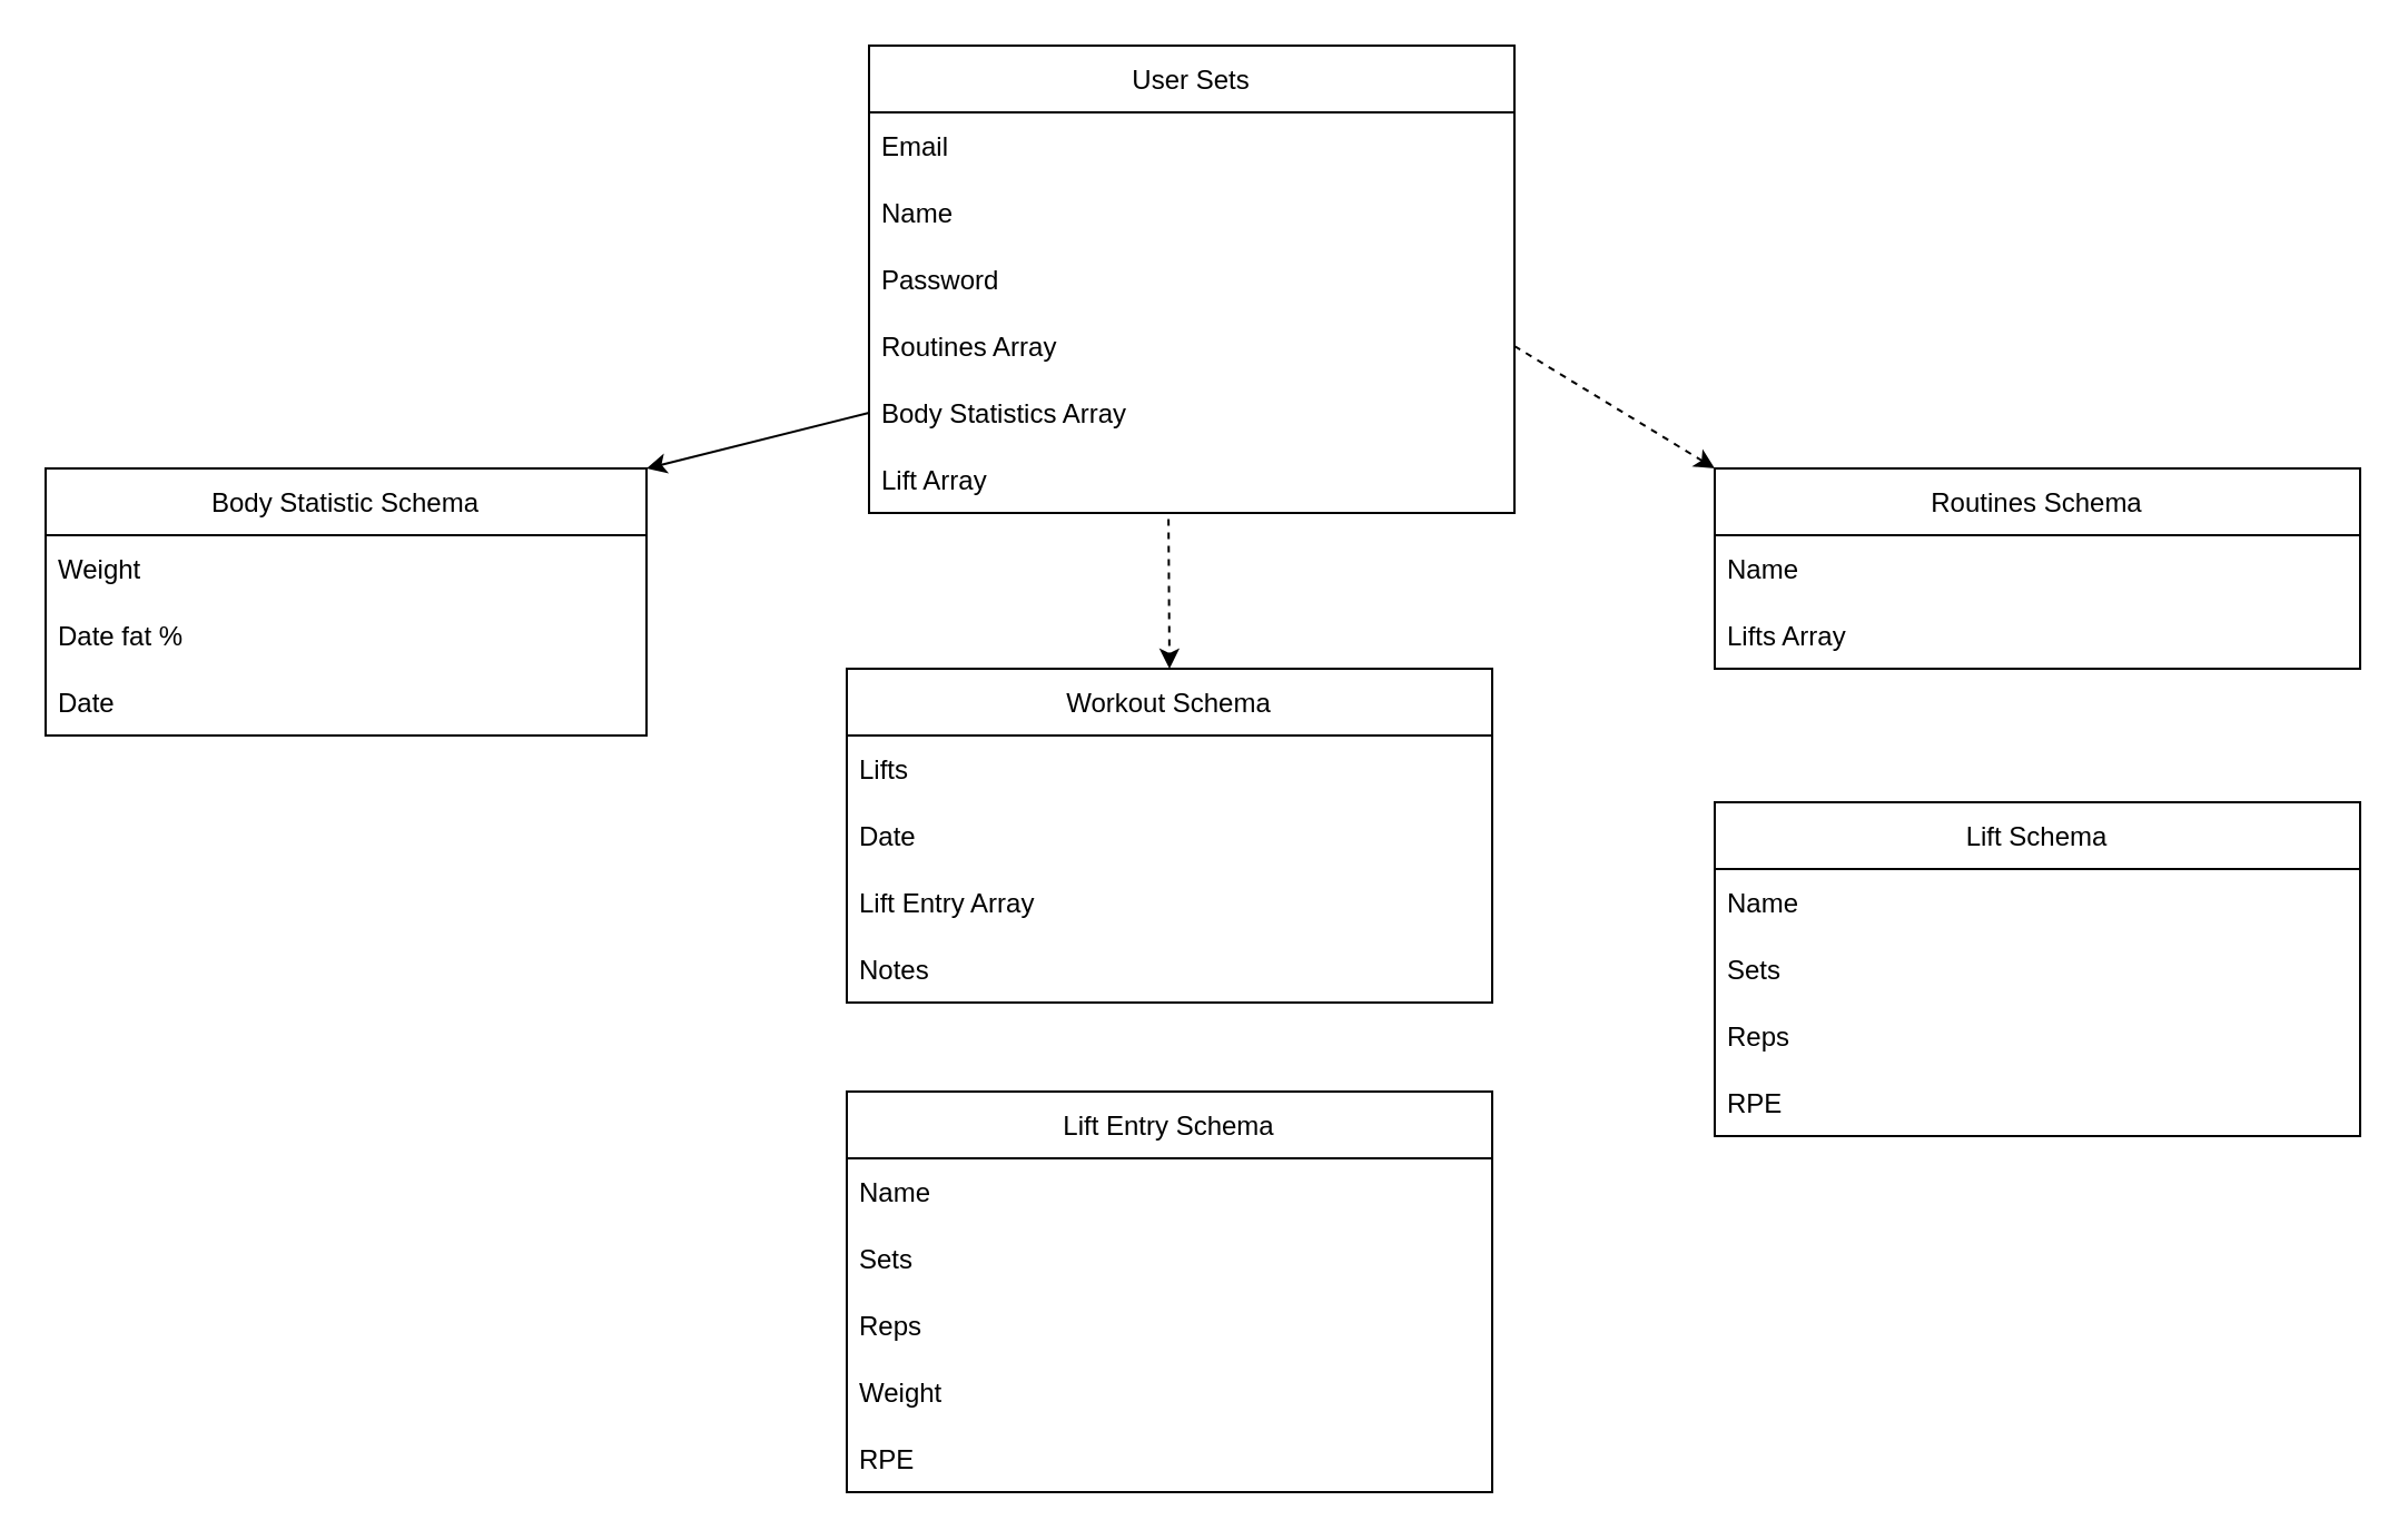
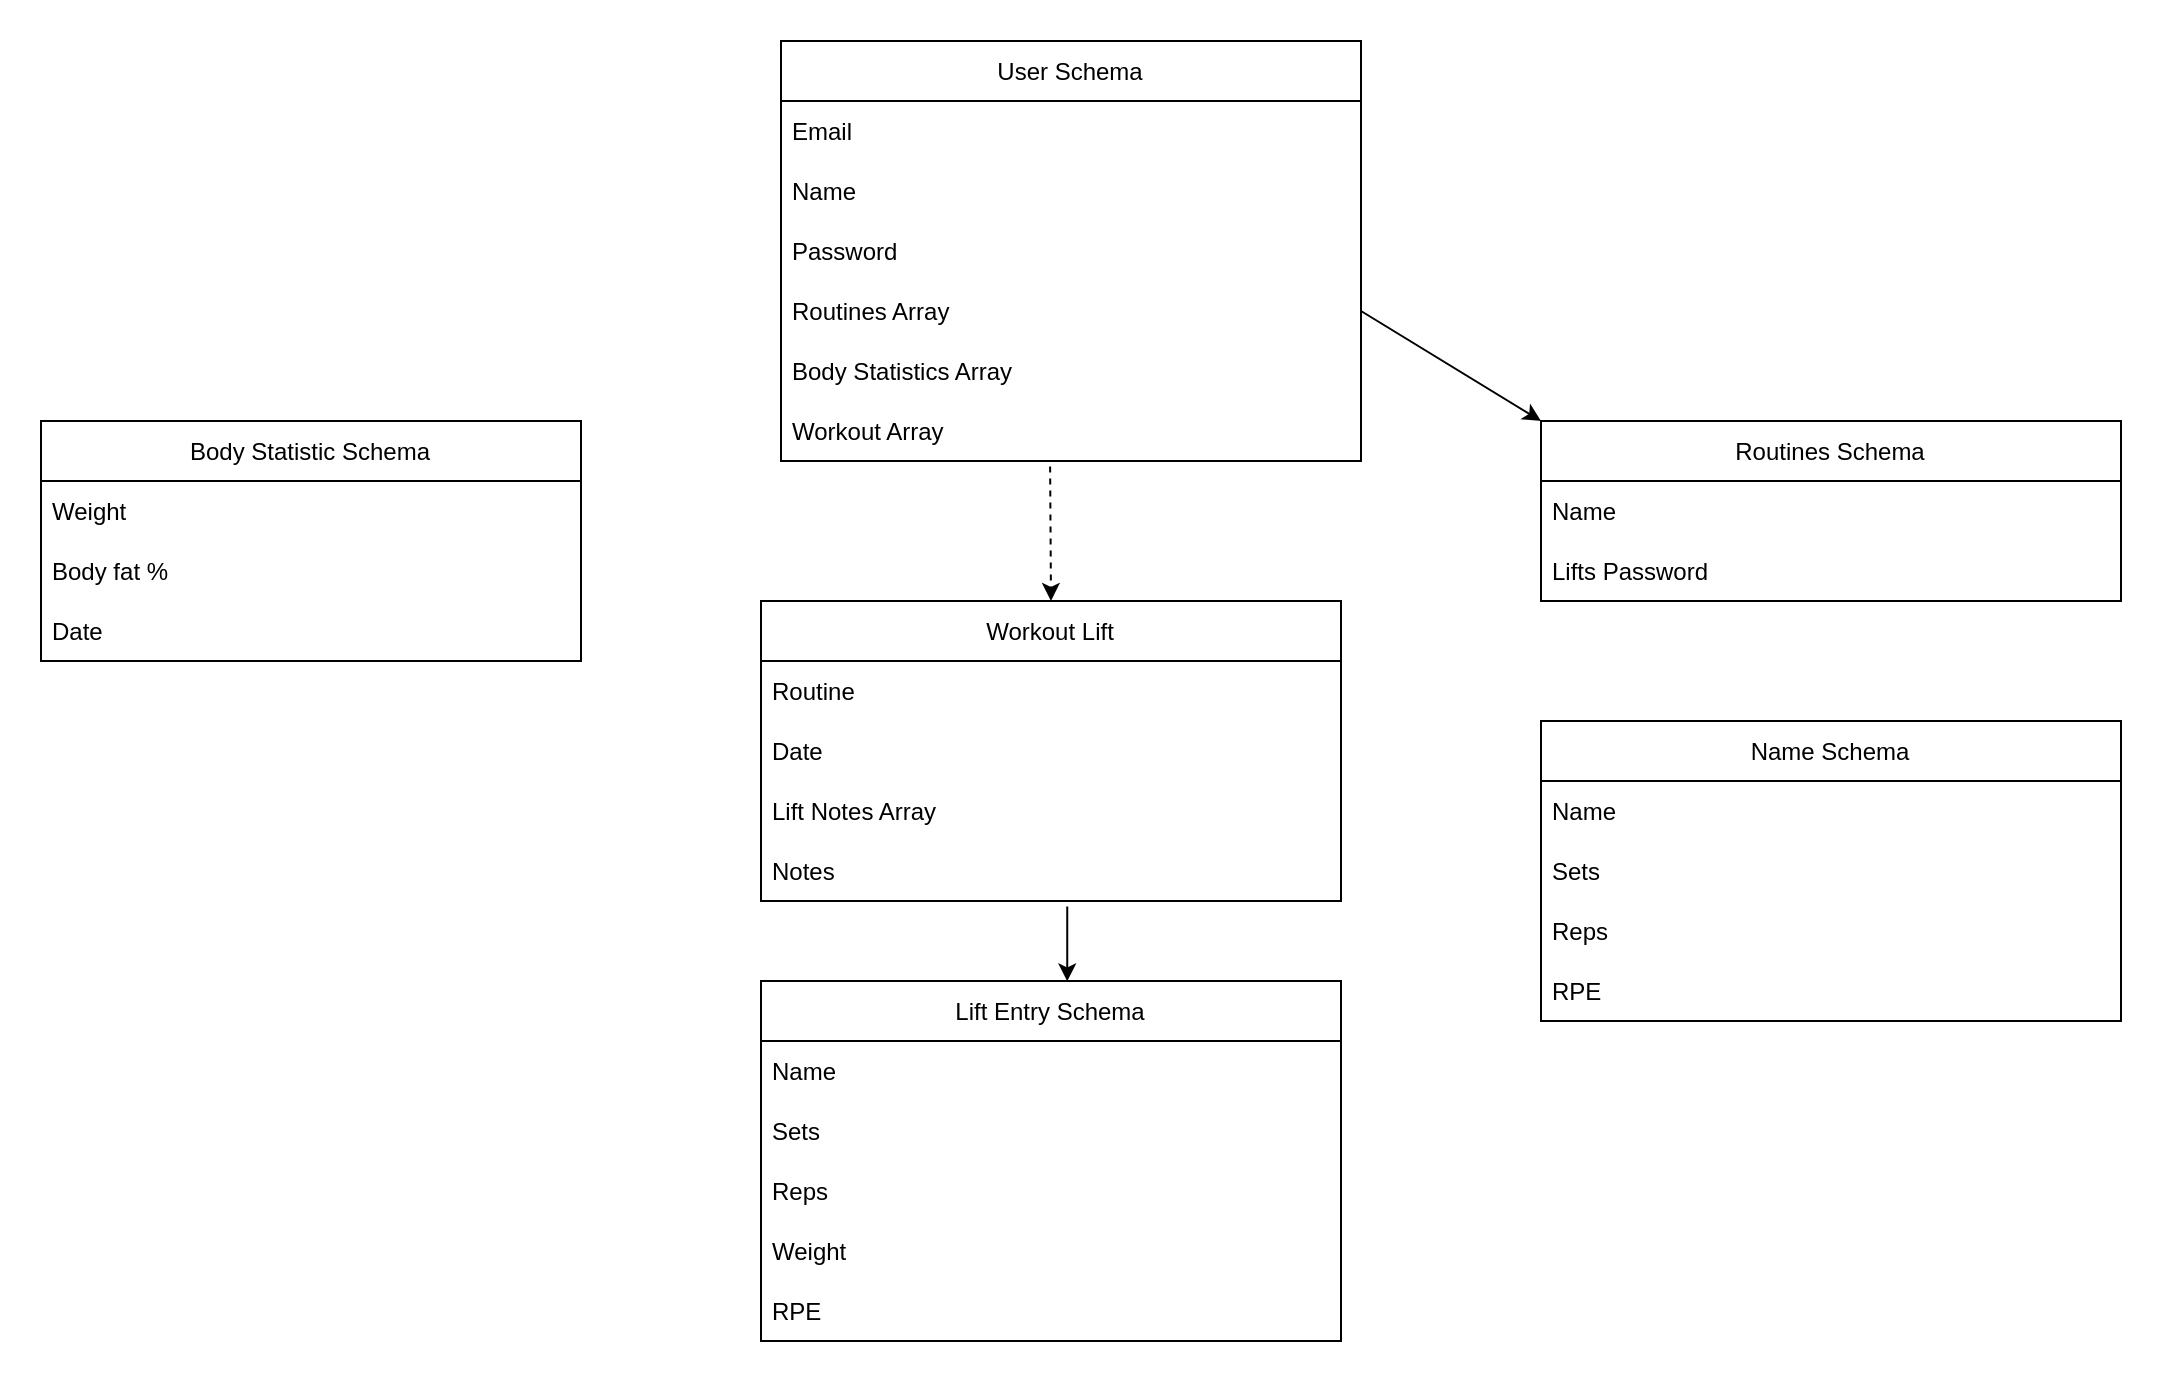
  <mxCell id="0" />
  <mxCell id="1" parent="0" />
- <mxCell id="2" value="User Sets" style="swimlane;fontStyle=0;childLayout=stackLayout;horizontal=1;startSize=30;horizontalStack=0;resizeParent=1;resizeParentMax=0;resizeLast=0;collapsible=1;marginBottom=0;" vertex="1" parent="1"><mxGeometry x="390" y="20" width="290" height="210" as="geometry" /></mxCell>
+ <mxCell id="2" value="User Schema" style="swimlane;fontStyle=0;childLayout=stackLayout;horizontal=1;startSize=30;horizontalStack=0;resizeParent=1;resizeParentMax=0;resizeLast=0;collapsible=1;marginBottom=0;" vertex="1" parent="1"><mxGeometry x="390" y="20" width="290" height="210" as="geometry" /></mxCell>
  <mxCell id="3" value="Email   " style="text;strokeColor=none;fillColor=none;align=left;verticalAlign=middle;spacingLeft=4;spacingRight=4;overflow=hidden;points=[[0,0.5],[1,0.5]];portConstraint=eastwest;rotatable=0;" vertex="1" parent="2"><mxGeometry y="30" width="290" height="30" as="geometry" /></mxCell>
  <mxCell id="4" value="Name" style="text;strokeColor=none;fillColor=none;align=left;verticalAlign=middle;spacingLeft=4;spacingRight=4;overflow=hidden;points=[[0,0.5],[1,0.5]];portConstraint=eastwest;rotatable=0;" vertex="1" parent="2"><mxGeometry y="60" width="290" height="30" as="geometry" /></mxCell>
  <mxCell id="5" value="Password" style="text;strokeColor=none;fillColor=none;align=left;verticalAlign=middle;spacingLeft=4;spacingRight=4;overflow=hidden;points=[[0,0.5],[1,0.5]];portConstraint=eastwest;rotatable=0;" vertex="1" parent="2"><mxGeometry y="90" width="290" height="30" as="geometry" /></mxCell>
  <mxCell id="6" value="Routines Array" style="text;strokeColor=none;fillColor=none;align=left;verticalAlign=middle;spacingLeft=4;spacingRight=4;overflow=hidden;points=[[0,0.5],[1,0.5]];portConstraint=eastwest;rotatable=0;" vertex="1" parent="2"><mxGeometry y="120" width="290" height="30" as="geometry" /></mxCell>
  <mxCell id="7" value="Body Statistics Array" style="text;strokeColor=none;fillColor=none;align=left;verticalAlign=middle;spacingLeft=4;spacingRight=4;overflow=hidden;points=[[0,0.5],[1,0.5]];portConstraint=eastwest;rotatable=0;" vertex="1" parent="2"><mxGeometry y="150" width="290" height="30" as="geometry" /></mxCell>
- <mxCell id="8" value="Lift Array" style="text;strokeColor=none;fillColor=none;align=left;verticalAlign=middle;spacingLeft=4;spacingRight=4;overflow=hidden;points=[[0,0.5],[1,0.5]];portConstraint=eastwest;rotatable=0;" vertex="1" parent="2"><mxGeometry y="180" width="290" height="30" as="geometry" /></mxCell>
+ <mxCell id="8" value="Workout Array" style="text;strokeColor=none;fillColor=none;align=left;verticalAlign=middle;spacingLeft=4;spacingRight=4;overflow=hidden;points=[[0,0.5],[1,0.5]];portConstraint=eastwest;rotatable=0;" vertex="1" parent="2"><mxGeometry y="180" width="290" height="30" as="geometry" /></mxCell>
  <mxCell id="9" value="Body Statistic Schema" style="swimlane;fontStyle=0;childLayout=stackLayout;horizontal=1;startSize=30;horizontalStack=0;resizeParent=1;resizeParentMax=0;resizeLast=0;collapsible=1;marginBottom=0;" vertex="1" parent="1"><mxGeometry x="20" y="210" width="270" height="120" as="geometry" /></mxCell>
  <mxCell id="10" value="Weight" style="text;strokeColor=none;fillColor=none;align=left;verticalAlign=middle;spacingLeft=4;spacingRight=4;overflow=hidden;points=[[0,0.5],[1,0.5]];portConstraint=eastwest;rotatable=0;" vertex="1" parent="9"><mxGeometry y="30" width="270" height="30" as="geometry" /></mxCell>
- <mxCell id="11" value="Date fat %" style="text;strokeColor=none;fillColor=none;align=left;verticalAlign=middle;spacingLeft=4;spacingRight=4;overflow=hidden;points=[[0,0.5],[1,0.5]];portConstraint=eastwest;rotatable=0;" vertex="1" parent="9"><mxGeometry y="60" width="270" height="30" as="geometry" /></mxCell>
+ <mxCell id="11" value="Body fat %" style="text;strokeColor=none;fillColor=none;align=left;verticalAlign=middle;spacingLeft=4;spacingRight=4;overflow=hidden;points=[[0,0.5],[1,0.5]];portConstraint=eastwest;rotatable=0;" vertex="1" parent="9"><mxGeometry y="60" width="270" height="30" as="geometry" /></mxCell>
  <mxCell id="12" value="Date" style="text;strokeColor=none;fillColor=none;align=left;verticalAlign=middle;spacingLeft=4;spacingRight=4;overflow=hidden;points=[[0,0.5],[1,0.5]];portConstraint=eastwest;rotatable=0;" vertex="1" parent="9"><mxGeometry y="90" width="270" height="30" as="geometry" /></mxCell>
- <mxCell id="13" value="" style="endArrow=classic;html=1;rounded=0;entryX=1;entryY=0;entryDx=0;entryDy=0;exitX=0;exitY=0.5;exitDx=0;exitDy=0;" edge="1" parent="1" source="7" target="9"><mxGeometry width="50" height="50" relative="1" as="geometry"><mxPoint x="310" y="220" as="sourcePoint" /><mxPoint x="360" y="170" as="targetPoint" /></mxGeometry></mxCell>
  <mxCell id="14" value="Routines Schema" style="swimlane;fontStyle=0;childLayout=stackLayout;horizontal=1;startSize=30;horizontalStack=0;resizeParent=1;resizeParentMax=0;resizeLast=0;collapsible=1;marginBottom=0;" vertex="1" parent="1"><mxGeometry x="770" y="210" width="290" height="90" as="geometry" /></mxCell>
  <mxCell id="15" value="Name" style="text;strokeColor=none;fillColor=none;align=left;verticalAlign=middle;spacingLeft=4;spacingRight=4;overflow=hidden;points=[[0,0.5],[1,0.5]];portConstraint=eastwest;rotatable=0;" vertex="1" parent="14"><mxGeometry y="30" width="290" height="30" as="geometry" /></mxCell>
- <mxCell id="16" value="Lifts Array" style="text;strokeColor=none;fillColor=none;align=left;verticalAlign=middle;spacingLeft=4;spacingRight=4;overflow=hidden;points=[[0,0.5],[1,0.5]];portConstraint=eastwest;rotatable=0;" vertex="1" parent="14"><mxGeometry y="60" width="290" height="30" as="geometry" /></mxCell>
- <mxCell id="17" value="" style="endArrow=classic;html=1;rounded=0;entryX=0;entryY=0;entryDx=0;entryDy=0;exitX=1;exitY=0.5;exitDx=0;exitDy=0;dashed=1;" edge="1" parent="1" source="6" target="14"><mxGeometry width="50" height="50" relative="1" as="geometry"><mxPoint x="550" y="250" as="sourcePoint" /><mxPoint x="600" y="200" as="targetPoint" /></mxGeometry></mxCell>
- <mxCell id="18" value="Lift Schema" style="swimlane;fontStyle=0;childLayout=stackLayout;horizontal=1;startSize=30;horizontalStack=0;resizeParent=1;resizeParentMax=0;resizeLast=0;collapsible=1;marginBottom=0;" vertex="1" parent="1"><mxGeometry x="770" y="360" width="290" height="150" as="geometry" /></mxCell>
+ <mxCell id="16" value="Lifts Password" style="text;strokeColor=none;fillColor=none;align=left;verticalAlign=middle;spacingLeft=4;spacingRight=4;overflow=hidden;points=[[0,0.5],[1,0.5]];portConstraint=eastwest;rotatable=0;" vertex="1" parent="14"><mxGeometry y="60" width="290" height="30" as="geometry" /></mxCell>
+ <mxCell id="17" value="" style="endArrow=classic;html=1;rounded=0;entryX=0;entryY=0;entryDx=0;entryDy=0;exitX=1;exitY=0.5;exitDx=0;exitDy=0;" edge="1" parent="1" source="6" target="14"><mxGeometry width="50" height="50" relative="1" as="geometry"><mxPoint x="550" y="250" as="sourcePoint" /><mxPoint x="600" y="200" as="targetPoint" /></mxGeometry></mxCell>
+ <mxCell id="18" value="Name Schema" style="swimlane;fontStyle=0;childLayout=stackLayout;horizontal=1;startSize=30;horizontalStack=0;resizeParent=1;resizeParentMax=0;resizeLast=0;collapsible=1;marginBottom=0;" vertex="1" parent="1"><mxGeometry x="770" y="360" width="290" height="150" as="geometry" /></mxCell>
  <mxCell id="19" value="Name" style="text;strokeColor=none;fillColor=none;align=left;verticalAlign=middle;spacingLeft=4;spacingRight=4;overflow=hidden;points=[[0,0.5],[1,0.5]];portConstraint=eastwest;rotatable=0;" vertex="1" parent="18"><mxGeometry y="30" width="290" height="30" as="geometry" /></mxCell>
  <mxCell id="20" value="Sets" style="text;strokeColor=none;fillColor=none;align=left;verticalAlign=middle;spacingLeft=4;spacingRight=4;overflow=hidden;points=[[0,0.5],[1,0.5]];portConstraint=eastwest;rotatable=0;" vertex="1" parent="18"><mxGeometry y="60" width="290" height="30" as="geometry" /></mxCell>
  <mxCell id="21" value="Reps" style="text;strokeColor=none;fillColor=none;align=left;verticalAlign=middle;spacingLeft=4;spacingRight=4;overflow=hidden;points=[[0,0.5],[1,0.5]];portConstraint=eastwest;rotatable=0;" vertex="1" parent="18"><mxGeometry y="90" width="290" height="30" as="geometry" /></mxCell>
  <mxCell id="22" value="RPE" style="text;strokeColor=none;fillColor=none;align=left;verticalAlign=middle;spacingLeft=4;spacingRight=4;overflow=hidden;points=[[0,0.5],[1,0.5]];portConstraint=eastwest;rotatable=0;" vertex="1" parent="18"><mxGeometry y="120" width="290" height="30" as="geometry" /></mxCell>
- <mxCell id="23" value="Workout Schema" style="swimlane;fontStyle=0;childLayout=stackLayout;horizontal=1;startSize=30;horizontalStack=0;resizeParent=1;resizeParentMax=0;resizeLast=0;collapsible=1;marginBottom=0;" vertex="1" parent="1"><mxGeometry x="380" y="300" width="290" height="150" as="geometry" /></mxCell>
- <mxCell id="24" value="Lifts" style="text;strokeColor=none;fillColor=none;align=left;verticalAlign=middle;spacingLeft=4;spacingRight=4;overflow=hidden;points=[[0,0.5],[1,0.5]];portConstraint=eastwest;rotatable=0;" vertex="1" parent="23"><mxGeometry y="30" width="290" height="30" as="geometry" /></mxCell>
+ <mxCell id="23" value="Workout Lift" style="swimlane;fontStyle=0;childLayout=stackLayout;horizontal=1;startSize=30;horizontalStack=0;resizeParent=1;resizeParentMax=0;resizeLast=0;collapsible=1;marginBottom=0;" vertex="1" parent="1"><mxGeometry x="380" y="300" width="290" height="150" as="geometry" /></mxCell>
+ <mxCell id="24" value="Routine" style="text;strokeColor=none;fillColor=none;align=left;verticalAlign=middle;spacingLeft=4;spacingRight=4;overflow=hidden;points=[[0,0.5],[1,0.5]];portConstraint=eastwest;rotatable=0;" vertex="1" parent="23"><mxGeometry y="30" width="290" height="30" as="geometry" /></mxCell>
  <mxCell id="25" value="Date" style="text;strokeColor=none;fillColor=none;align=left;verticalAlign=middle;spacingLeft=4;spacingRight=4;overflow=hidden;points=[[0,0.5],[1,0.5]];portConstraint=eastwest;rotatable=0;" vertex="1" parent="23"><mxGeometry y="60" width="290" height="30" as="geometry" /></mxCell>
- <mxCell id="26" value="Lift Entry Array" style="text;strokeColor=none;fillColor=none;align=left;verticalAlign=middle;spacingLeft=4;spacingRight=4;overflow=hidden;points=[[0,0.5],[1,0.5]];portConstraint=eastwest;rotatable=0;" vertex="1" parent="23"><mxGeometry y="90" width="290" height="30" as="geometry" /></mxCell>
+ <mxCell id="26" value="Lift Notes Array" style="text;strokeColor=none;fillColor=none;align=left;verticalAlign=middle;spacingLeft=4;spacingRight=4;overflow=hidden;points=[[0,0.5],[1,0.5]];portConstraint=eastwest;rotatable=0;" vertex="1" parent="23"><mxGeometry y="90" width="290" height="30" as="geometry" /></mxCell>
  <mxCell id="27" value="Notes" style="text;strokeColor=none;fillColor=none;align=left;verticalAlign=middle;spacingLeft=4;spacingRight=4;overflow=hidden;points=[[0,0.5],[1,0.5]];portConstraint=eastwest;rotatable=0;" vertex="1" parent="23"><mxGeometry y="120" width="290" height="30" as="geometry" /></mxCell>
  <mxCell id="28" value="Lift Entry Schema" style="swimlane;fontStyle=0;childLayout=stackLayout;horizontal=1;startSize=30;horizontalStack=0;resizeParent=1;resizeParentMax=0;resizeLast=0;collapsible=1;marginBottom=0;" vertex="1" parent="1"><mxGeometry x="380" y="490" width="290" height="180" as="geometry" /></mxCell>
  <mxCell id="29" value="Name" style="text;strokeColor=none;fillColor=none;align=left;verticalAlign=middle;spacingLeft=4;spacingRight=4;overflow=hidden;points=[[0,0.5],[1,0.5]];portConstraint=eastwest;rotatable=0;" vertex="1" parent="28"><mxGeometry y="30" width="290" height="30" as="geometry" /></mxCell>
  <mxCell id="30" value="Sets" style="text;strokeColor=none;fillColor=none;align=left;verticalAlign=middle;spacingLeft=4;spacingRight=4;overflow=hidden;points=[[0,0.5],[1,0.5]];portConstraint=eastwest;rotatable=0;" vertex="1" parent="28"><mxGeometry y="60" width="290" height="30" as="geometry" /></mxCell>
  <mxCell id="31" value="Reps" style="text;strokeColor=none;fillColor=none;align=left;verticalAlign=middle;spacingLeft=4;spacingRight=4;overflow=hidden;points=[[0,0.5],[1,0.5]];portConstraint=eastwest;rotatable=0;" vertex="1" parent="28"><mxGeometry y="90" width="290" height="30" as="geometry" /></mxCell>
  <mxCell id="32" value="Weight" style="text;strokeColor=none;fillColor=none;align=left;verticalAlign=middle;spacingLeft=4;spacingRight=4;overflow=hidden;points=[[0,0.5],[1,0.5]];portConstraint=eastwest;rotatable=0;" vertex="1" parent="28"><mxGeometry y="120" width="290" height="30" as="geometry" /></mxCell>
  <mxCell id="33" value="RPE" style="text;strokeColor=none;fillColor=none;align=left;verticalAlign=middle;spacingLeft=4;spacingRight=4;overflow=hidden;points=[[0,0.5],[1,0.5]];portConstraint=eastwest;rotatable=0;" vertex="1" parent="28"><mxGeometry y="150" width="290" height="30" as="geometry" /></mxCell>
  <mxCell id="34" value="" style="endArrow=classic;html=1;rounded=0;exitX=0.464;exitY=1.092;exitDx=0;exitDy=0;exitPerimeter=0;entryX=0.5;entryY=0;entryDx=0;entryDy=0;dashed=1;" edge="1" parent="1" source="8" target="23"><mxGeometry width="50" height="50" relative="1" as="geometry"><mxPoint x="570" y="370" as="sourcePoint" /><mxPoint x="620" y="320" as="targetPoint" /></mxGeometry></mxCell>
+ <mxCell id="35" value="" style="endArrow=classic;html=1;rounded=0;exitX=0.528;exitY=1.092;exitDx=0;exitDy=0;exitPerimeter=0;entryX=0.528;entryY=0.001;entryDx=0;entryDy=0;entryPerimeter=0;" edge="1" parent="1" source="27" target="28"><mxGeometry width="50" height="50" relative="1" as="geometry"><mxPoint x="570" y="370" as="sourcePoint" /><mxPoint x="620" y="320" as="targetPoint" /></mxGeometry></mxCell>
